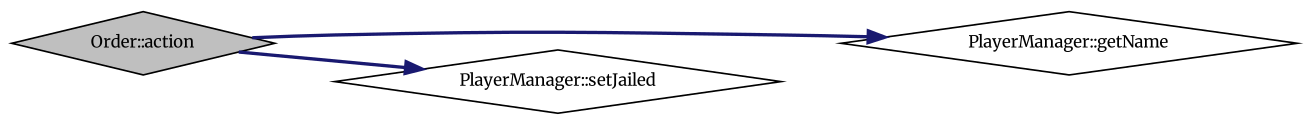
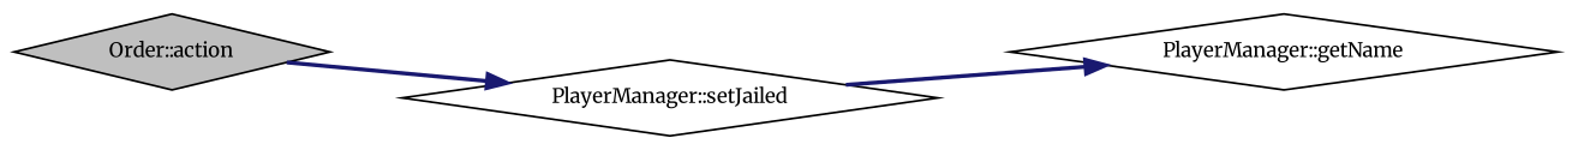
  digraph {
    fontname=Merriweather
    rankdir=LR
    node [color=black fillcolor=white fontname=Merriweather fontsize=10 shape=diamond style=filled]
    edge [color=midnightblue fontname=Merriweather fontsize=10 labelfontname=FreeSans labelfontsize=10 style=bold]
    n1 [fillcolor=grey75 fontcolor=black height=0.2 label="Order::action" width=0.4]
    n2 [height=0.2 label="PlayerManager::getName" width=0.4]
    n3 [height=0.2 label="PlayerManager::setJailed" width=0.4]
-   n1 -> n2
+   n3 -> n2
    n1 -> n3
  }
